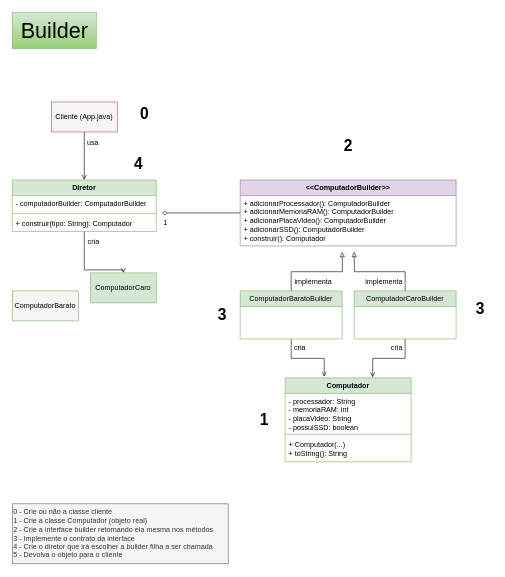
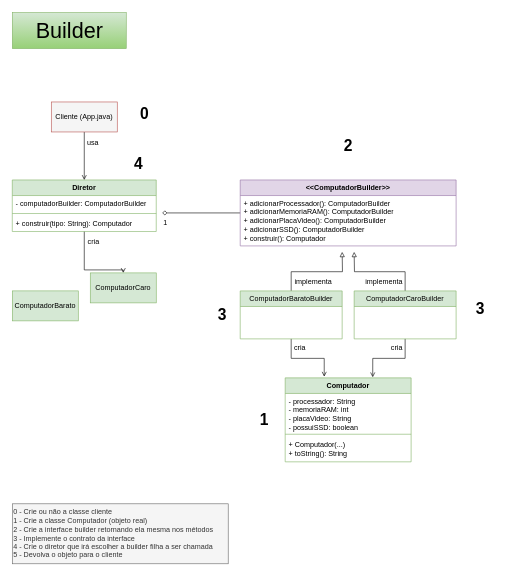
  <mxCell id="0" />
  <mxCell id="1" parent="0" />
- <mxCell id="2" value="&lt;font style=&quot;font-size: 36px;&quot;&gt;Builder&lt;/font&gt;" style="text;html=1;align=center;verticalAlign=middle;resizable=0;points=[];autosize=1;fillColor=#d5e8d4;strokeColor=#82b366;gradientColor=#97d077;" parent="1" vertex="1"><mxGeometry x="20" y="20" width="140" height="60" as="geometry" /></mxCell>
+ <mxCell id="2" value="&lt;font style=&quot;font-size: 36px;&quot;&gt;Builder&lt;/font&gt;" style="text;html=1;align=center;verticalAlign=middle;resizable=0;points=[];autosize=1;fillColor=#d5e8d4;strokeColor=#82b366;gradientColor=#97d077;" parent="1" vertex="1"><mxGeometry x="20" y="20" width="190" height="60" as="geometry" /></mxCell>
  <mxCell id="3" value="Computador" style="swimlane;fontStyle=1;align=center;verticalAlign=top;childLayout=stackLayout;horizontal=1;startSize=26;horizontalStack=0;resizeParent=1;resizeParentMax=0;resizeLast=0;collapsible=1;marginBottom=0;whiteSpace=wrap;html=1;fillColor=#d5e8d4;strokeColor=#82b366;" parent="1" vertex="1"><mxGeometry x="475" y="629" width="210" height="140" as="geometry" /></mxCell>
  <mxCell id="4" value="&lt;div&gt;- processador: String&lt;/div&gt;&lt;div&gt;- memoriaRAM: int&lt;/div&gt;&lt;div&gt;- placaVideo: String&lt;/div&gt;&lt;div&gt;- possuiSSD: boolean&lt;/div&gt;" style="text;strokeColor=none;fillColor=none;align=left;verticalAlign=top;spacingLeft=4;spacingRight=4;overflow=hidden;rotatable=0;points=[[0,0.5],[1,0.5]];portConstraint=eastwest;whiteSpace=wrap;html=1;" parent="3" vertex="1"><mxGeometry y="26" width="210" height="64" as="geometry" /></mxCell>
  <mxCell id="5" value="" style="line;strokeWidth=1;fillColor=none;align=left;verticalAlign=middle;spacingTop=-1;spacingLeft=3;spacingRight=3;rotatable=0;labelPosition=right;points=[];portConstraint=eastwest;strokeColor=inherit;" parent="3" vertex="1"><mxGeometry y="90" width="210" height="8" as="geometry" /></mxCell>
  <mxCell id="6" value="&lt;div&gt;+ Computador(...)&lt;/div&gt;&lt;div&gt;+ toString(): String&lt;/div&gt;" style="text;strokeColor=none;fillColor=none;align=left;verticalAlign=top;spacingLeft=4;spacingRight=4;overflow=hidden;rotatable=0;points=[[0,0.5],[1,0.5]];portConstraint=eastwest;whiteSpace=wrap;html=1;" parent="3" vertex="1"><mxGeometry y="98" width="210" height="42" as="geometry" /></mxCell>
  <mxCell id="7" style="edgeStyle=orthogonalEdgeStyle;rounded=0;orthogonalLoop=1;jettySize=auto;html=1;entryX=1.042;entryY=1.115;entryDx=0;entryDy=0;entryPerimeter=0;endArrow=diamond;endFill=0;startArrow=none;startFill=0;" parent="1" source="8" target="12" edge="1"><mxGeometry relative="1" as="geometry" /></mxCell>
  <mxCell id="8" value="&amp;lt;&amp;lt;ComputadorBuilder&amp;gt;&amp;gt;" style="swimlane;fontStyle=1;align=center;verticalAlign=top;childLayout=stackLayout;horizontal=1;startSize=26;horizontalStack=0;resizeParent=1;resizeParentMax=0;resizeLast=0;collapsible=1;marginBottom=0;whiteSpace=wrap;html=1;fillColor=#e1d5e7;strokeColor=#9673a6;" parent="1" vertex="1"><mxGeometry x="400" y="299" width="360" height="110" as="geometry" /></mxCell>
  <mxCell id="9" value="&lt;div&gt;+ adicionarProcessador(): ComputadorBuilder&lt;/div&gt;&lt;div&gt;+ adicionarMemoriaRAM(): ComputadorBuilder&lt;/div&gt;&lt;div&gt;+ adicionarPlacaVideo(): ComputadorBuilder&lt;/div&gt;&lt;div&gt;+ adicionarSSD(): ComputadorBuilder&lt;/div&gt;&lt;div&gt;+ construir(): Computador&lt;/div&gt;" style="text;strokeColor=none;fillColor=none;align=left;verticalAlign=top;spacingLeft=4;spacingRight=4;overflow=hidden;rotatable=0;points=[[0,0.5],[1,0.5]];portConstraint=eastwest;whiteSpace=wrap;html=1;" parent="8" vertex="1"><mxGeometry y="26" width="360" height="84" as="geometry" /></mxCell>
  <mxCell id="10" style="edgeStyle=orthogonalEdgeStyle;rounded=0;orthogonalLoop=1;jettySize=auto;html=1;entryX=0.5;entryY=0;entryDx=0;entryDy=0;endArrow=open;endFill=0;" parent="1" source="11" target="25" edge="1"><mxGeometry relative="1" as="geometry"><Array as="points"><mxPoint x="140" y="449" /><mxPoint x="205" y="449" /></Array></mxGeometry></mxCell>
  <mxCell id="11" value="Diretor" style="swimlane;fontStyle=1;align=center;verticalAlign=top;childLayout=stackLayout;horizontal=1;startSize=26;horizontalStack=0;resizeParent=1;resizeParentMax=0;resizeLast=0;collapsible=1;marginBottom=0;whiteSpace=wrap;html=1;fillColor=#d5e8d4;strokeColor=#82b366;" parent="1" vertex="1"><mxGeometry x="20" y="299" width="240" height="86" as="geometry" /></mxCell>
  <mxCell id="12" value="- computadorBuilder: ComputadorBuilder" style="text;strokeColor=none;fillColor=none;align=left;verticalAlign=top;spacingLeft=4;spacingRight=4;overflow=hidden;rotatable=0;points=[[0,0.5],[1,0.5]];portConstraint=eastwest;whiteSpace=wrap;html=1;" parent="11" vertex="1"><mxGeometry y="26" width="240" height="26" as="geometry" /></mxCell>
  <mxCell id="13" value="" style="line;strokeWidth=1;fillColor=none;align=left;verticalAlign=middle;spacingTop=-1;spacingLeft=3;spacingRight=3;rotatable=0;labelPosition=right;points=[];portConstraint=eastwest;strokeColor=inherit;" parent="11" vertex="1"><mxGeometry y="52" width="240" height="8" as="geometry" /></mxCell>
  <mxCell id="14" value="+ construir(tipo: String): Computador" style="text;strokeColor=none;fillColor=none;align=left;verticalAlign=top;spacingLeft=4;spacingRight=4;overflow=hidden;rotatable=0;points=[[0,0.5],[1,0.5]];portConstraint=eastwest;whiteSpace=wrap;html=1;" parent="11" vertex="1"><mxGeometry y="60" width="240" height="26" as="geometry" /></mxCell>
  <mxCell id="15" value="1" style="text;html=1;align=left;verticalAlign=middle;resizable=0;points=[];autosize=1;strokeColor=none;fillColor=none;" parent="1" vertex="1"><mxGeometry x="270" y="355" width="30" height="30" as="geometry" /></mxCell>
  <mxCell id="16" style="edgeStyle=orthogonalEdgeStyle;rounded=0;orthogonalLoop=1;jettySize=auto;html=1;entryX=0.5;entryY=0;entryDx=0;entryDy=0;endArrow=open;endFill=0;" parent="1" source="17" target="11" edge="1"><mxGeometry relative="1" as="geometry" /></mxCell>
  <mxCell id="17" value="Cliente (App.java)" style="html=1;whiteSpace=wrap;fillColor=#f5f5f5;strokeColor=#b85450;" parent="1" vertex="1"><mxGeometry x="85" y="169" width="110" height="50" as="geometry" /></mxCell>
  <mxCell id="18" style="edgeStyle=orthogonalEdgeStyle;rounded=0;orthogonalLoop=1;jettySize=auto;html=1;endArrow=block;endFill=0;" parent="1" source="20" edge="1"><mxGeometry relative="1" as="geometry"><mxPoint x="570" y="419" as="targetPoint" /></mxGeometry></mxCell>
  <mxCell id="19" style="edgeStyle=orthogonalEdgeStyle;rounded=0;orthogonalLoop=1;jettySize=auto;html=1;entryX=0.31;entryY=-0.014;entryDx=0;entryDy=0;entryPerimeter=0;endArrow=open;endFill=0;" parent="1" source="20" target="3" edge="1"><mxGeometry relative="1" as="geometry" /></mxCell>
  <mxCell id="20" value="ComputadorBaratoBuilder" style="swimlane;fontStyle=0;childLayout=stackLayout;horizontal=1;startSize=26;fillColor=#d5e8d4;horizontalStack=0;resizeParent=1;resizeParentMax=0;resizeLast=0;collapsible=1;marginBottom=0;whiteSpace=wrap;html=1;strokeColor=#82b366;" parent="1" vertex="1"><mxGeometry x="400" y="484" width="170" height="80" as="geometry" /></mxCell>
  <mxCell id="21" style="edgeStyle=orthogonalEdgeStyle;rounded=0;orthogonalLoop=1;jettySize=auto;html=1;endArrow=block;endFill=0;" parent="1" source="23" edge="1"><mxGeometry relative="1" as="geometry"><mxPoint x="590" y="419" as="targetPoint" /></mxGeometry></mxCell>
  <mxCell id="22" style="edgeStyle=orthogonalEdgeStyle;rounded=0;orthogonalLoop=1;jettySize=auto;html=1;entryX=0.695;entryY=-0.007;entryDx=0;entryDy=0;entryPerimeter=0;endArrow=open;endFill=0;" parent="1" source="23" target="3" edge="1"><mxGeometry relative="1" as="geometry" /></mxCell>
  <mxCell id="23" value="ComputadorCaroBuilder" style="swimlane;fontStyle=0;childLayout=stackLayout;horizontal=1;startSize=26;fillColor=#d5e8d4;horizontalStack=0;resizeParent=1;resizeParentMax=0;resizeLast=0;collapsible=1;marginBottom=0;whiteSpace=wrap;html=1;strokeColor=#82b366;" parent="1" vertex="1"><mxGeometry x="590" y="484" width="170" height="80" as="geometry" /></mxCell>
- <mxCell id="24" value="ComputadorBarato" style="html=1;whiteSpace=wrap;fillColor=#f5f5f5;strokeColor=#82b366;" parent="1" vertex="1"><mxGeometry x="20" y="484" width="110" height="50" as="geometry" /></mxCell>
+ <mxCell id="24" value="ComputadorBarato" style="html=1;whiteSpace=wrap;fillColor=#d5e8d4;strokeColor=#82b366;" parent="1" vertex="1"><mxGeometry x="20" y="484" width="110" height="50" as="geometry" /></mxCell>
  <mxCell id="25" value="ComputadorCaro" style="html=1;whiteSpace=wrap;fillColor=#d5e8d4;strokeColor=#82b366;" parent="1" vertex="1"><mxGeometry x="150" y="454" width="110" height="50" as="geometry" /></mxCell>
  <mxCell id="26" value="cria" style="text;html=1;align=left;verticalAlign=middle;resizable=0;points=[];autosize=1;strokeColor=none;fillColor=none;" parent="1" vertex="1"><mxGeometry x="144" y="388" width="40" height="30" as="geometry" /></mxCell>
  <mxCell id="27" value="implementa" style="text;html=1;align=right;verticalAlign=middle;resizable=0;points=[];autosize=1;strokeColor=none;fillColor=none;" parent="1" vertex="1"><mxGeometry x="582" y="454" width="90" height="30" as="geometry" /></mxCell>
  <mxCell id="28" value="usa" style="text;html=1;align=left;verticalAlign=middle;resizable=0;points=[];autosize=1;strokeColor=none;fillColor=none;" parent="1" vertex="1"><mxGeometry x="143" y="222" width="40" height="30" as="geometry" /></mxCell>
  <mxCell id="29" value="cria" style="text;html=1;align=left;verticalAlign=middle;resizable=0;points=[];autosize=1;strokeColor=none;fillColor=none;" parent="1" vertex="1"><mxGeometry x="488" y="564" width="40" height="30" as="geometry" /></mxCell>
  <mxCell id="30" value="cria" style="text;html=1;align=right;verticalAlign=middle;resizable=0;points=[];autosize=1;strokeColor=none;fillColor=none;" parent="1" vertex="1"><mxGeometry x="632" y="564" width="40" height="30" as="geometry" /></mxCell>
  <mxCell id="31" value="implementa" style="text;html=1;align=left;verticalAlign=middle;resizable=0;points=[];autosize=1;strokeColor=none;fillColor=none;" parent="1" vertex="1"><mxGeometry x="489" y="454" width="90" height="30" as="geometry" /></mxCell>
  <mxCell id="32" value="&lt;b&gt;&lt;font style=&quot;font-size: 26px;&quot;&gt;2&lt;/font&gt;&lt;/b&gt;" style="text;html=1;align=center;verticalAlign=middle;resizable=0;points=[];autosize=1;strokeColor=none;fillColor=none;" parent="1" vertex="1"><mxGeometry x="560" y="222" width="40" height="40" as="geometry" /></mxCell>
  <mxCell id="33" value="&lt;b&gt;&lt;font style=&quot;font-size: 26px;&quot;&gt;1&lt;/font&gt;&lt;/b&gt;" style="text;html=1;align=center;verticalAlign=middle;resizable=0;points=[];autosize=1;strokeColor=none;fillColor=none;" parent="1" vertex="1"><mxGeometry x="420" y="679" width="40" height="40" as="geometry" /></mxCell>
  <mxCell id="34" value="&lt;b&gt;&lt;font style=&quot;font-size: 26px;&quot;&gt;3&lt;/font&gt;&lt;/b&gt;" style="text;html=1;align=center;verticalAlign=middle;resizable=0;points=[];autosize=1;strokeColor=none;fillColor=none;" parent="1" vertex="1"><mxGeometry x="350" y="504" width="40" height="40" as="geometry" /></mxCell>
  <mxCell id="35" value="&lt;b&gt;&lt;font style=&quot;font-size: 26px;&quot;&gt;3&lt;/font&gt;&lt;/b&gt;" style="text;html=1;align=center;verticalAlign=middle;resizable=0;points=[];autosize=1;strokeColor=none;fillColor=none;" parent="1" vertex="1"><mxGeometry x="780" y="494" width="40" height="40" as="geometry" /></mxCell>
  <mxCell id="36" value="&lt;b&gt;&lt;font style=&quot;font-size: 26px;&quot;&gt;4&lt;/font&gt;&lt;/b&gt;" style="text;html=1;align=center;verticalAlign=middle;resizable=0;points=[];autosize=1;strokeColor=none;fillColor=none;" parent="1" vertex="1"><mxGeometry x="210" y="252" width="40" height="40" as="geometry" /></mxCell>
  <mxCell id="37" value="&lt;b&gt;&lt;font style=&quot;font-size: 26px;&quot;&gt;0&lt;/font&gt;&lt;/b&gt;" style="text;html=1;align=center;verticalAlign=middle;resizable=0;points=[];autosize=1;strokeColor=none;fillColor=none;" parent="1" vertex="1"><mxGeometry x="220" y="169" width="40" height="40" as="geometry" /></mxCell>
  <mxCell id="38" value="&lt;div&gt;0 - Crie ou não a classe cliente&lt;/div&gt;&lt;div&gt;1 - Crie a classe Computador (objeto real)&lt;/div&gt;&lt;div&gt;2 - Crie a interface builder retornando ela mesma nos métodos&lt;/div&gt;&lt;div&gt;3 - Implemente o contrato da interface&lt;/div&gt;&lt;div&gt;4 - Crie o diretor que irá escolher a builder filha a ser chamada&lt;/div&gt;&lt;div&gt;5 - Devolva o objeto para o cliente&lt;/div&gt;" style="text;html=1;align=left;verticalAlign=middle;resizable=0;points=[];autosize=1;strokeColor=#666666;fillColor=#f5f5f5;fontColor=#333333;" parent="1" vertex="1"><mxGeometry x="20" y="839" width="360" height="100" as="geometry" /></mxCell>
